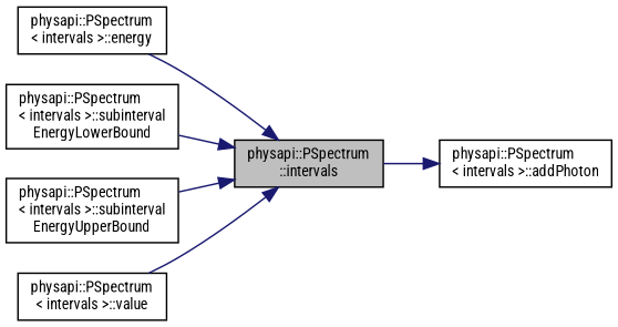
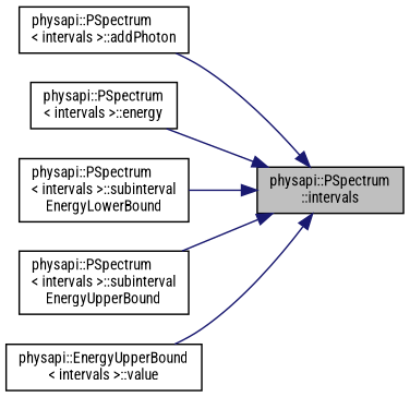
  digraph {
    fontname="Roboto Condensed"
    rankdir=RL
    node [color=black fillcolor=white fontname="Roboto Condensed" fontsize=10 shape=record style=filled]
    edge [color=midnightblue dir=back fontname="Roboto Condensed" fontsize=10 labelfontname=Helvetica labelfontsize=10 style=solid]
    n1 [fillcolor=grey75 fontcolor=black height=0.2 label="physapi::PSpectrum\l::intervals" width=0.4]
    n2 [height=0.2 label="physapi::PSpectrum\l\< intervals \>::addPhoton" width=0.4]
    n3 [height=0.2 label="physapi::PSpectrum\l\< intervals \>::energy" width=0.4]
    n4 [height=0.2 label="physapi::PSpectrum\l\< intervals \>::subinterval\lEnergyLowerBound" width=0.4]
    n5 [height=0.2 label="physapi::PSpectrum\l\< intervals \>::subinterval\lEnergyUpperBound" width=0.4]
-   n6 [height=0.2 label="physapi::PSpectrum\l\< intervals \>::value" width=0.4]
-   n2 -> n1
+   n6 [height=0.2 label="physapi::EnergyUpperBound\l\< intervals \>::value" width=0.4]
+   n1 -> n2
    n1 -> n3
    n1 -> n4
    n1 -> n5
    n1 -> n6
  }
